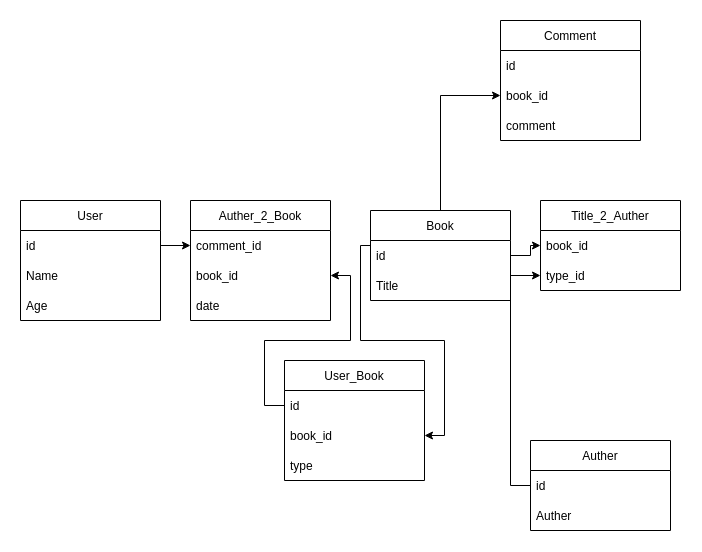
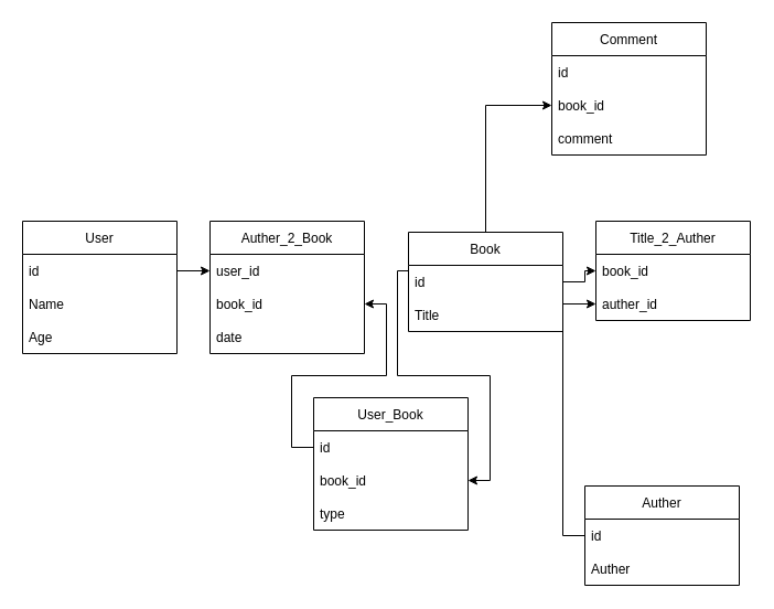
  <mxCell id="0" />
  <mxCell id="1" parent="0" />
  <mxCell id="2" value="User" style="swimlane;fontStyle=0;childLayout=stackLayout;horizontal=1;startSize=30;horizontalStack=0;resizeParent=1;resizeParentMax=0;resizeLast=0;collapsible=1;marginBottom=0;" vertex="1" parent="1"><mxGeometry x="20" y="200" width="140" height="120" as="geometry" /></mxCell>
  <mxCell id="3" value="id" style="text;strokeColor=none;fillColor=none;align=left;verticalAlign=middle;spacingLeft=4;spacingRight=4;overflow=hidden;points=[[0,0.5],[1,0.5]];portConstraint=eastwest;rotatable=0;" vertex="1" parent="2"><mxGeometry y="30" width="140" height="30" as="geometry" /></mxCell>
  <mxCell id="4" value="Name" style="text;strokeColor=none;fillColor=none;align=left;verticalAlign=middle;spacingLeft=4;spacingRight=4;overflow=hidden;points=[[0,0.5],[1,0.5]];portConstraint=eastwest;rotatable=0;" vertex="1" parent="2"><mxGeometry y="60" width="140" height="30" as="geometry" /></mxCell>
  <mxCell id="5" value="Age" style="text;strokeColor=none;fillColor=none;align=left;verticalAlign=middle;spacingLeft=4;spacingRight=4;overflow=hidden;points=[[0,0.5],[1,0.5]];portConstraint=eastwest;rotatable=0;" vertex="1" parent="2"><mxGeometry y="90" width="140" height="30" as="geometry" /></mxCell>
  <mxCell id="6" style="edgeStyle=orthogonalEdgeStyle;rounded=0;orthogonalLoop=1;jettySize=auto;html=1;exitX=0.5;exitY=0;exitDx=0;exitDy=0;entryX=0;entryY=0.5;entryDx=0;entryDy=0;" edge="1" parent="1" source="7" target="26"><mxGeometry relative="1" as="geometry" /></mxCell>
  <mxCell id="7" value="Book" style="swimlane;fontStyle=0;childLayout=stackLayout;horizontal=1;startSize=30;horizontalStack=0;resizeParent=1;resizeParentMax=0;resizeLast=0;collapsible=1;marginBottom=0;" vertex="1" parent="1"><mxGeometry x="370" y="210" width="140" height="90" as="geometry" /></mxCell>
  <mxCell id="8" value="id" style="text;strokeColor=none;fillColor=none;align=left;verticalAlign=middle;spacingLeft=4;spacingRight=4;overflow=hidden;points=[[0,0.5],[1,0.5]];portConstraint=eastwest;rotatable=0;" vertex="1" parent="7"><mxGeometry y="30" width="140" height="30" as="geometry" /></mxCell>
  <mxCell id="9" value="Title" style="text;strokeColor=none;fillColor=none;align=left;verticalAlign=middle;spacingLeft=4;spacingRight=4;overflow=hidden;points=[[0,0.5],[1,0.5]];portConstraint=eastwest;rotatable=0;" vertex="1" parent="7"><mxGeometry y="60" width="140" height="30" as="geometry" /></mxCell>
  <mxCell id="10" value="Auther_2_Book" style="swimlane;fontStyle=0;childLayout=stackLayout;horizontal=1;startSize=30;horizontalStack=0;resizeParent=1;resizeParentMax=0;resizeLast=0;collapsible=1;marginBottom=0;" vertex="1" parent="1"><mxGeometry x="190" y="200" width="140" height="120" as="geometry" /></mxCell>
- <mxCell id="11" value="comment_id" style="text;strokeColor=none;fillColor=none;align=left;verticalAlign=middle;spacingLeft=4;spacingRight=4;overflow=hidden;points=[[0,0.5],[1,0.5]];portConstraint=eastwest;rotatable=0;" vertex="1" parent="10"><mxGeometry y="30" width="140" height="30" as="geometry" /></mxCell>
+ <mxCell id="11" value="user_id" style="text;strokeColor=none;fillColor=none;align=left;verticalAlign=middle;spacingLeft=4;spacingRight=4;overflow=hidden;points=[[0,0.5],[1,0.5]];portConstraint=eastwest;rotatable=0;" vertex="1" parent="10"><mxGeometry y="30" width="140" height="30" as="geometry" /></mxCell>
  <mxCell id="12" value="book_id" style="text;strokeColor=none;fillColor=none;align=left;verticalAlign=middle;spacingLeft=4;spacingRight=4;overflow=hidden;points=[[0,0.5],[1,0.5]];portConstraint=eastwest;rotatable=0;" vertex="1" parent="10"><mxGeometry y="60" width="140" height="30" as="geometry" /></mxCell>
  <mxCell id="13" value="date" style="text;strokeColor=none;fillColor=none;align=left;verticalAlign=middle;spacingLeft=4;spacingRight=4;overflow=hidden;points=[[0,0.5],[1,0.5]];portConstraint=eastwest;rotatable=0;" vertex="1" parent="10"><mxGeometry y="90" width="140" height="30" as="geometry" /></mxCell>
  <mxCell id="14" style="edgeStyle=orthogonalEdgeStyle;rounded=0;orthogonalLoop=1;jettySize=auto;html=1;exitX=1;exitY=0.5;exitDx=0;exitDy=0;" edge="1" parent="1" source="3" target="11"><mxGeometry relative="1" as="geometry" /></mxCell>
  <mxCell id="15" style="edgeStyle=orthogonalEdgeStyle;rounded=0;orthogonalLoop=1;jettySize=auto;html=1;exitX=0;exitY=0.5;exitDx=0;exitDy=0;entryX=1;entryY=0.5;entryDx=0;entryDy=0;" edge="1" parent="1" source="8" target="30"><mxGeometry relative="1" as="geometry"><Array as="points"><mxPoint x="370" y="245" /><mxPoint x="360" y="245" /><mxPoint x="360" y="340" /><mxPoint x="444" y="340" /><mxPoint x="444" y="435" /></Array></mxGeometry></mxCell>
  <mxCell id="16" value="Auther" style="swimlane;fontStyle=0;childLayout=stackLayout;horizontal=1;startSize=30;horizontalStack=0;resizeParent=1;resizeParentMax=0;resizeLast=0;collapsible=1;marginBottom=0;" vertex="1" parent="1"><mxGeometry x="530" y="440" width="140" height="90" as="geometry" /></mxCell>
  <mxCell id="17" value="id" style="text;strokeColor=none;fillColor=none;align=left;verticalAlign=middle;spacingLeft=4;spacingRight=4;overflow=hidden;points=[[0,0.5],[1,0.5]];portConstraint=eastwest;rotatable=0;" vertex="1" parent="16"><mxGeometry y="30" width="140" height="30" as="geometry" /></mxCell>
  <mxCell id="18" value="Auther" style="text;strokeColor=none;fillColor=none;align=left;verticalAlign=middle;spacingLeft=4;spacingRight=4;overflow=hidden;points=[[0,0.5],[1,0.5]];portConstraint=eastwest;rotatable=0;" vertex="1" parent="16"><mxGeometry y="60" width="140" height="30" as="geometry" /></mxCell>
  <mxCell id="19" value="Title_2_Auther" style="swimlane;fontStyle=0;childLayout=stackLayout;horizontal=1;startSize=30;horizontalStack=0;resizeParent=1;resizeParentMax=0;resizeLast=0;collapsible=1;marginBottom=0;" vertex="1" parent="1"><mxGeometry x="540" y="200" width="140" height="90" as="geometry" /></mxCell>
  <mxCell id="20" value="book_id" style="text;strokeColor=none;fillColor=none;align=left;verticalAlign=middle;spacingLeft=4;spacingRight=4;overflow=hidden;points=[[0,0.5],[1,0.5]];portConstraint=eastwest;rotatable=0;" vertex="1" parent="19"><mxGeometry y="30" width="140" height="30" as="geometry" /></mxCell>
- <mxCell id="21" value="type_id" style="text;strokeColor=none;fillColor=none;align=left;verticalAlign=middle;spacingLeft=4;spacingRight=4;overflow=hidden;points=[[0,0.5],[1,0.5]];portConstraint=eastwest;rotatable=0;" vertex="1" parent="19"><mxGeometry y="60" width="140" height="30" as="geometry" /></mxCell>
+ <mxCell id="21" value="auther_id" style="text;strokeColor=none;fillColor=none;align=left;verticalAlign=middle;spacingLeft=4;spacingRight=4;overflow=hidden;points=[[0,0.5],[1,0.5]];portConstraint=eastwest;rotatable=0;" vertex="1" parent="19"><mxGeometry y="60" width="140" height="30" as="geometry" /></mxCell>
  <mxCell id="22" style="edgeStyle=orthogonalEdgeStyle;rounded=0;orthogonalLoop=1;jettySize=auto;html=1;exitX=1;exitY=0.5;exitDx=0;exitDy=0;" edge="1" parent="1" source="8" target="20"><mxGeometry relative="1" as="geometry" /></mxCell>
  <mxCell id="23" style="edgeStyle=orthogonalEdgeStyle;rounded=0;orthogonalLoop=1;jettySize=auto;html=1;exitX=0;exitY=0.5;exitDx=0;exitDy=0;" edge="1" parent="1" source="17" target="21"><mxGeometry relative="1" as="geometry" /></mxCell>
  <mxCell id="24" value="Comment" style="swimlane;fontStyle=0;childLayout=stackLayout;horizontal=1;startSize=30;horizontalStack=0;resizeParent=1;resizeParentMax=0;resizeLast=0;collapsible=1;marginBottom=0;" vertex="1" parent="1"><mxGeometry x="500" y="20" width="140" height="120" as="geometry" /></mxCell>
  <mxCell id="25" value="id" style="text;strokeColor=none;fillColor=none;align=left;verticalAlign=middle;spacingLeft=4;spacingRight=4;overflow=hidden;points=[[0,0.5],[1,0.5]];portConstraint=eastwest;rotatable=0;" vertex="1" parent="24"><mxGeometry y="30" width="140" height="30" as="geometry" /></mxCell>
  <mxCell id="26" value="book_id" style="text;strokeColor=none;fillColor=none;align=left;verticalAlign=middle;spacingLeft=4;spacingRight=4;overflow=hidden;points=[[0,0.5],[1,0.5]];portConstraint=eastwest;rotatable=0;" vertex="1" parent="24"><mxGeometry y="60" width="140" height="30" as="geometry" /></mxCell>
  <mxCell id="27" value="comment" style="text;strokeColor=none;fillColor=none;align=left;verticalAlign=middle;spacingLeft=4;spacingRight=4;overflow=hidden;points=[[0,0.5],[1,0.5]];portConstraint=eastwest;rotatable=0;" vertex="1" parent="24"><mxGeometry y="90" width="140" height="30" as="geometry" /></mxCell>
  <mxCell id="28" value="User_Book" style="swimlane;fontStyle=0;childLayout=stackLayout;horizontal=1;startSize=30;horizontalStack=0;resizeParent=1;resizeParentMax=0;resizeLast=0;collapsible=1;marginBottom=0;" vertex="1" parent="1"><mxGeometry x="284" y="360" width="140" height="120" as="geometry" /></mxCell>
  <mxCell id="29" value="id" style="text;strokeColor=none;fillColor=none;align=left;verticalAlign=middle;spacingLeft=4;spacingRight=4;overflow=hidden;points=[[0,0.5],[1,0.5]];portConstraint=eastwest;rotatable=0;" vertex="1" parent="28"><mxGeometry y="30" width="140" height="30" as="geometry" /></mxCell>
  <mxCell id="30" value="book_id" style="text;strokeColor=none;fillColor=none;align=left;verticalAlign=middle;spacingLeft=4;spacingRight=4;overflow=hidden;points=[[0,0.5],[1,0.5]];portConstraint=eastwest;rotatable=0;" vertex="1" parent="28"><mxGeometry y="60" width="140" height="30" as="geometry" /></mxCell>
  <mxCell id="31" value="type" style="text;strokeColor=none;fillColor=none;align=left;verticalAlign=middle;spacingLeft=4;spacingRight=4;overflow=hidden;points=[[0,0.5],[1,0.5]];portConstraint=eastwest;rotatable=0;" vertex="1" parent="28"><mxGeometry y="90" width="140" height="30" as="geometry" /></mxCell>
  <mxCell id="32" style="edgeStyle=orthogonalEdgeStyle;rounded=0;orthogonalLoop=1;jettySize=auto;html=1;exitX=0;exitY=0.5;exitDx=0;exitDy=0;" edge="1" parent="1" source="29" target="12"><mxGeometry relative="1" as="geometry" /></mxCell>
